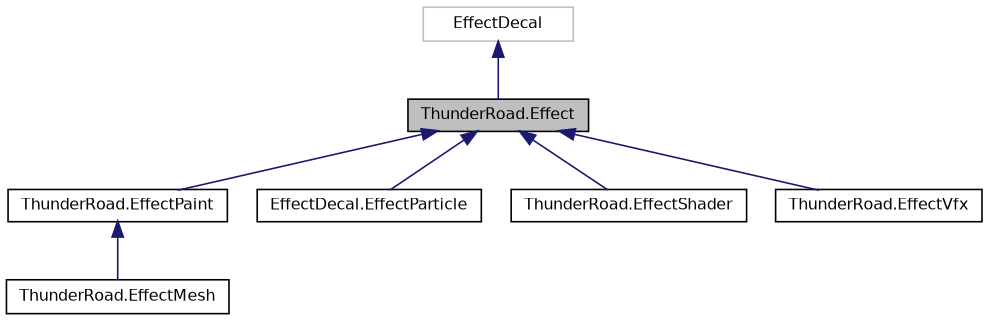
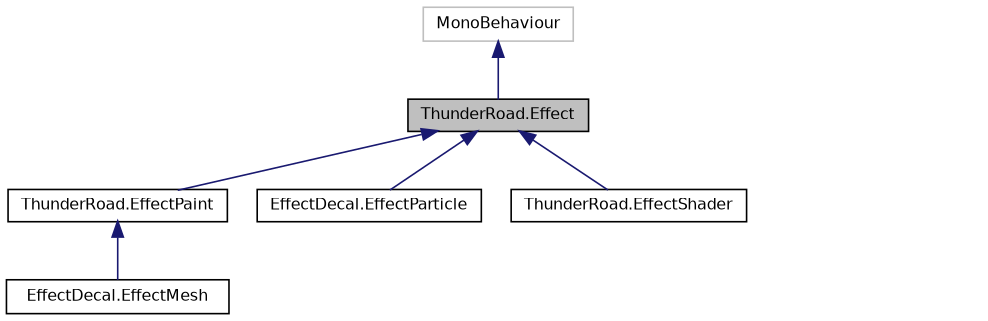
  digraph {
    rankdir=TB
    node [color=black fillcolor=white fontname=Helvetica fontsize=10 shape=record style=filled]
    edge [color=midnightblue dir=back fontname=Helvetica fontsize=10 labelfontname=Helvetica labelfontsize=10 style=solid]
    n1 [fillcolor=grey75 fontcolor=black height=0.2 label="ThunderRoad.Effect" width=0.4]
    n2 [height=0.2 label="ThunderRoad.EffectPaint" width=0.4]
    n3 [height=0.2 label="EffectDecal.EffectParticle" width=0.4]
    n4 [height=0.2 label="ThunderRoad.EffectShader" width=0.4]
-   n5 [height=0.2 label="ThunderRoad.EffectVfx" width=0.4]
-   n6 [height=0.2 label="ThunderRoad.EffectMesh" width=0.4]
-   n7 [color=grey75 height=0.2 label=EffectDecal width=0.4]
+   n6 [height=0.2 label="EffectDecal.EffectMesh" width=0.4]
+   n7 [color=grey75 height=0.2 label=MonoBehaviour width=0.4]
    n1 -> n2
    n1 -> n3
    n1 -> n4
-   n1 -> n5
    n2 -> n6
    n7 -> n1
  }
